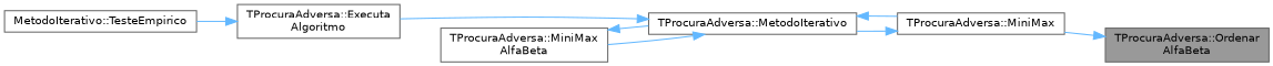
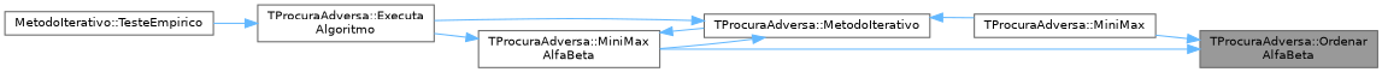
  digraph {
    rankdir=RL
    node [color=grey40 fillcolor=white fontname=Helvetica fontsize=10 shape=box style=filled]
    edge [color=steelblue1 dir=back fontname=Helvetica fontsize=10 labelfontname=Helvetica labelfontsize=10 style=solid]
    n1 [color=gray40 fillcolor=grey60 fontcolor=black height=0.2 label="TProcuraAdversa::Ordenar\lAlfaBeta" width=0.4]
    n2 [height=0.2 label="TProcuraAdversa::MiniMax" width=0.4]
    n3 [height=0.2 label="TProcuraAdversa::MiniMax\lAlfaBeta" width=0.4]
    n4 [height=0.2 label="TProcuraAdversa::MetodoIterativo" width=0.4]
    n5 [height=0.2 label="TProcuraAdversa::Executa\lAlgoritmo" width=0.4]
    n6 [height=0.2 label="MetodoIterativo::TesteEmpirico" width=0.4]
    n1 -> n2
-   n2 -> n4
+   n1 -> n3
    n3 -> n4
+   n3 -> n5
    n4 -> n2
    n4 -> n3
    n4 -> n5
    n5 -> n6
  }
